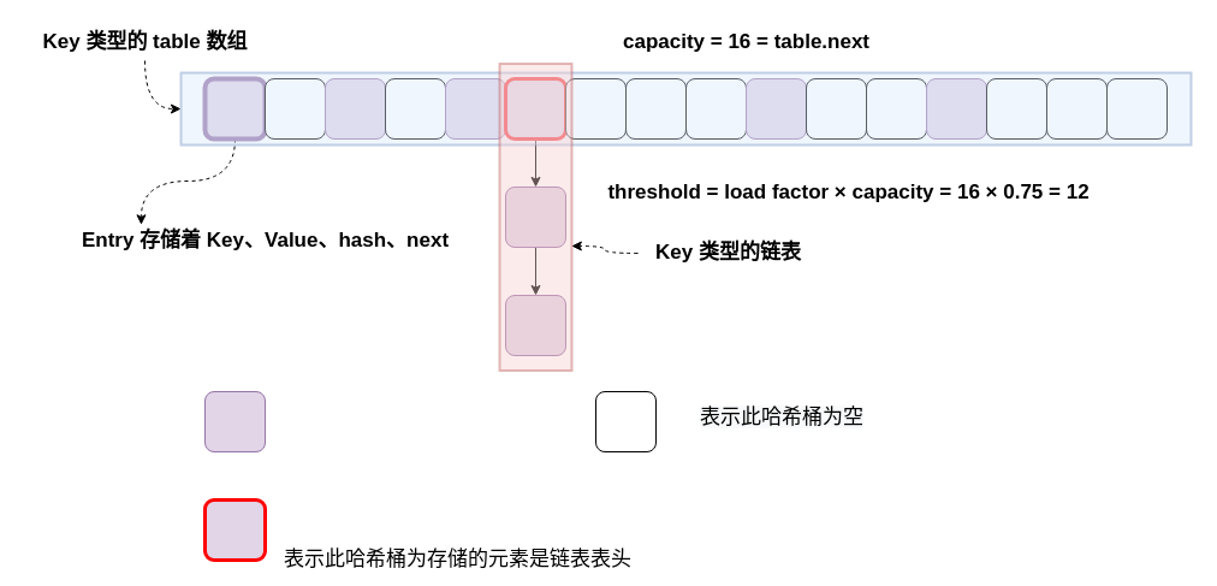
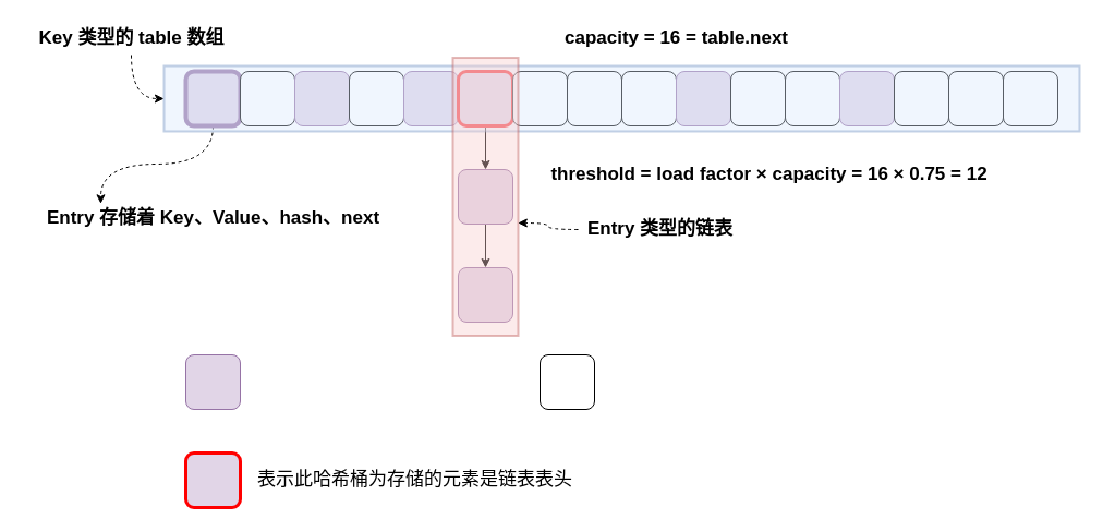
  <mxCell id="0" />
  <mxCell id="1" parent="0" />
  <mxCell id="2" style="edgeStyle=orthogonalEdgeStyle;rounded=0;orthogonalLoop=1;jettySize=auto;html=1;exitX=0.5;exitY=1;exitDx=0;exitDy=0;entryX=0.178;entryY=0.043;entryDx=0;entryDy=0;entryPerimeter=0;fontSize=17;curved=1;dashed=1;" edge="1" parent="1" source="3" target="26"><mxGeometry relative="1" as="geometry" /></mxCell>
  <mxCell id="3" value="" style="rounded=1;whiteSpace=wrap;html=1;strokeColor=#9673a6;strokeWidth=4;fillColor=#e1d5e7;" vertex="1" parent="1"><mxGeometry x="170" y="65" width="50" height="50" as="geometry" /></mxCell>
  <mxCell id="4" value="" style="rounded=1;whiteSpace=wrap;html=1;" vertex="1" parent="1"><mxGeometry x="220" y="65" width="50" height="50" as="geometry" /></mxCell>
  <mxCell id="5" value="" style="rounded=1;whiteSpace=wrap;html=1;fillColor=#e1d5e7;strokeColor=#9673a6;" vertex="1" parent="1"><mxGeometry x="270" y="65" width="50" height="50" as="geometry" /></mxCell>
  <mxCell id="6" value="" style="rounded=1;whiteSpace=wrap;html=1;" vertex="1" parent="1"><mxGeometry x="320" y="65" width="50" height="50" as="geometry" /></mxCell>
  <mxCell id="7" value="" style="rounded=1;whiteSpace=wrap;html=1;fillColor=#e1d5e7;strokeColor=#9673a6;" vertex="1" parent="1"><mxGeometry x="370" y="65" width="50" height="50" as="geometry" /></mxCell>
  <mxCell id="8" style="edgeStyle=orthogonalEdgeStyle;rounded=0;orthogonalLoop=1;jettySize=auto;html=1;exitX=0.5;exitY=1;exitDx=0;exitDy=0;entryX=0.5;entryY=0;entryDx=0;entryDy=0;fontSize=17;" edge="1" parent="1" source="9" target="24"><mxGeometry relative="1" as="geometry" /></mxCell>
  <mxCell id="9" value="" style="rounded=1;whiteSpace=wrap;html=1;labelBorderColor=default;strokeWidth=3;strokeColor=#FF0000;fillColor=#e1d5e7;" vertex="1" parent="1"><mxGeometry x="420" y="65" width="50" height="50" as="geometry" /></mxCell>
  <mxCell id="10" value="" style="rounded=1;whiteSpace=wrap;html=1;" vertex="1" parent="1"><mxGeometry x="470" y="65" width="50" height="50" as="geometry" /></mxCell>
  <mxCell id="11" value="" style="rounded=1;whiteSpace=wrap;html=1;" vertex="1" parent="1"><mxGeometry x="520" y="65" width="50" height="50" as="geometry" /></mxCell>
  <mxCell id="12" value="" style="rounded=1;whiteSpace=wrap;html=1;" vertex="1" parent="1"><mxGeometry x="570" y="65" width="50" height="50" as="geometry" /></mxCell>
  <mxCell id="13" value="" style="rounded=1;whiteSpace=wrap;html=1;fillColor=#e1d5e7;strokeColor=#9673a6;" vertex="1" parent="1"><mxGeometry x="620" y="65" width="50" height="50" as="geometry" /></mxCell>
  <mxCell id="14" value="" style="rounded=1;whiteSpace=wrap;html=1;" vertex="1" parent="1"><mxGeometry x="670" y="65" width="50" height="50" as="geometry" /></mxCell>
  <mxCell id="15" value="" style="rounded=1;whiteSpace=wrap;html=1;" vertex="1" parent="1"><mxGeometry x="720" y="65" width="50" height="50" as="geometry" /></mxCell>
  <mxCell id="16" value="" style="rounded=1;whiteSpace=wrap;html=1;fillColor=#e1d5e7;strokeColor=#9673a6;" vertex="1" parent="1"><mxGeometry x="770" y="65" width="50" height="50" as="geometry" /></mxCell>
  <mxCell id="17" value="" style="rounded=1;whiteSpace=wrap;html=1;" vertex="1" parent="1"><mxGeometry x="820" y="65" width="50" height="50" as="geometry" /></mxCell>
  <mxCell id="18" value="" style="rounded=1;whiteSpace=wrap;html=1;" vertex="1" parent="1"><mxGeometry x="870" y="65" width="50" height="50" as="geometry" /></mxCell>
  <mxCell id="19" value="" style="rounded=1;whiteSpace=wrap;html=1;" vertex="1" parent="1"><mxGeometry x="920" y="65" width="50" height="50" as="geometry" /></mxCell>
  <mxCell id="20" style="edgeStyle=orthogonalEdgeStyle;curved=1;rounded=0;orthogonalLoop=1;jettySize=auto;html=1;entryX=0;entryY=0.5;entryDx=0;entryDy=0;dashed=1;fontSize=17;" edge="1" parent="1" source="21" target="27"><mxGeometry relative="1" as="geometry" /></mxCell>
  <mxCell id="21" value="Key 类型的 table 数组" style="text;html=1;align=center;verticalAlign=middle;resizable=0;points=[];autosize=1;strokeColor=none;fillColor=none;fontSize=17;fontStyle=1" vertex="1" parent="1"><mxGeometry x="20" y="20" width="200" height="30" as="geometry" /></mxCell>
  <mxCell id="22" value="capacity = 16 = table.next" style="text;html=1;align=center;verticalAlign=middle;resizable=0;points=[];autosize=1;strokeColor=none;fillColor=none;fontSize=17;fontStyle=1" vertex="1" parent="1"><mxGeometry x="500" y="20" width="240" height="30" as="geometry" /></mxCell>
  <mxCell id="23" style="edgeStyle=orthogonalEdgeStyle;rounded=0;orthogonalLoop=1;jettySize=auto;html=1;exitX=0.5;exitY=1;exitDx=0;exitDy=0;entryX=0.5;entryY=0;entryDx=0;entryDy=0;fontSize=17;" edge="1" parent="1" source="24" target="25"><mxGeometry relative="1" as="geometry" /></mxCell>
  <mxCell id="24" value="" style="rounded=1;whiteSpace=wrap;html=1;fillColor=#e1d5e7;strokeColor=#9673a6;" vertex="1" parent="1"><mxGeometry x="420" y="155" width="50" height="50" as="geometry" /></mxCell>
  <mxCell id="25" value="" style="rounded=1;whiteSpace=wrap;html=1;fillColor=#e1d5e7;strokeColor=#9673a6;" vertex="1" parent="1"><mxGeometry x="420" y="245" width="50" height="50" as="geometry" /></mxCell>
- <mxCell id="26" value="Entry 存储着 Key、Value、hash、next" style="text;html=1;align=center;verticalAlign=middle;resizable=0;points=[];autosize=1;strokeColor=none;fillColor=none;fontSize=17;fontStyle=1" vertex="1" parent="1"><mxGeometry x="60" y="185" width="320" height="30" as="geometry" /></mxCell>
+ <mxCell id="26" value="Entry 存储着 Key、Value、hash、next" style="text;html=1;align=center;verticalAlign=middle;resizable=0;points=[];autosize=1;strokeColor=none;fillColor=none;fontSize=17;fontStyle=1" vertex="1" parent="1"><mxGeometry x="35" y="185" width="320" height="30" as="geometry" /></mxCell>
  <mxCell id="27" value="" style="rounded=0;whiteSpace=wrap;html=1;labelBorderColor=default;fontSize=17;strokeColor=#6c8ebf;strokeWidth=2;labelBackgroundColor=none;fillColor=#dae8fc;opacity=40;" vertex="1" parent="1"><mxGeometry x="150" y="60" width="840" height="60" as="geometry" /></mxCell>
  <mxCell id="28" value="" style="rounded=0;whiteSpace=wrap;html=1;labelBackgroundColor=none;labelBorderColor=default;fontSize=17;strokeColor=#b85450;strokeWidth=2;opacity=40;fillColor=#f8cecc;" vertex="1" parent="1"><mxGeometry x="415" y="52.5" width="60" height="255" as="geometry" /></mxCell>
  <mxCell id="29" style="edgeStyle=orthogonalEdgeStyle;curved=1;rounded=0;orthogonalLoop=1;jettySize=auto;html=1;entryX=0.997;entryY=0.594;entryDx=0;entryDy=0;entryPerimeter=0;dashed=1;fontSize=17;" edge="1" parent="1" source="30" target="28"><mxGeometry relative="1" as="geometry" /></mxCell>
- <mxCell id="30" value="Key 类型的链表" style="text;html=1;align=center;verticalAlign=middle;resizable=0;points=[];autosize=1;strokeColor=none;fillColor=none;fontSize=17;fontStyle=1" vertex="1" parent="1"><mxGeometry x="530" y="195" width="150" height="30" as="geometry" /></mxCell>
+ <mxCell id="30" value="Entry 类型的链表" style="text;html=1;align=center;verticalAlign=middle;resizable=0;points=[];autosize=1;strokeColor=none;fillColor=none;fontSize=17;fontStyle=1" vertex="1" parent="1"><mxGeometry x="530" y="195" width="150" height="30" as="geometry" /></mxCell>
  <mxCell id="31" value="threshold = load factor × capacity = 16 × 0.75 = 12" style="text;html=1;align=center;verticalAlign=middle;resizable=0;points=[];autosize=1;strokeColor=none;fillColor=none;fontSize=17;fontStyle=1" vertex="1" parent="1"><mxGeometry x="495" y="145" width="420" height="30" as="geometry" /></mxCell>
  <mxCell id="32" value="" style="rounded=1;whiteSpace=wrap;html=1;fillColor=#e1d5e7;strokeColor=#9673a6;" vertex="1" parent="1"><mxGeometry x="170" y="325" width="50" height="50" as="geometry" /></mxCell>
  <mxCell id="33" value="" style="rounded=1;whiteSpace=wrap;html=1;" vertex="1" parent="1"><mxGeometry x="495" y="325" width="50" height="50" as="geometry" /></mxCell>
- <mxCell id="34" value="&lt;span style=&quot;color: rgb(0, 0, 0); font-family: Helvetica; font-size: 17px; font-style: normal; font-variant-ligatures: normal; font-variant-caps: normal; font-weight: 400; letter-spacing: normal; orphans: 2; text-align: center; text-indent: 0px; text-transform: none; widows: 2; word-spacing: 0px; -webkit-text-stroke-width: 0px; background-color: rgb(248, 249, 250); text-decoration-thickness: initial; text-decoration-style: initial; text-decoration-color: initial; float: none; display: inline !important;&quot;&gt;表示此哈希桶为空&lt;/span&gt;" style="text;whiteSpace=wrap;html=1;fontSize=17;" vertex="1" parent="1"><mxGeometry x="580" y="330" width="230" height="40" as="geometry" /></mxCell>
  <mxCell id="35" value="" style="rounded=1;whiteSpace=wrap;html=1;labelBorderColor=default;strokeWidth=3;strokeColor=#FF0000;fillColor=#e1d5e7;" vertex="1" parent="1"><mxGeometry x="170" y="415" width="50" height="50" as="geometry" /></mxCell>
- <mxCell id="36" value="表示此哈希桶为存储的元素是链表表头" style="text;html=1;align=center;verticalAlign=middle;resizable=0;points=[];autosize=1;strokeColor=none;fillColor=none;fontSize=17;" vertex="1" parent="1"><mxGeometry x="230" y="450" width="300" height="30" as="geometry" /></mxCell>
+ <mxCell id="36" value="表示此哈希桶为存储的元素是链表表头" style="text;html=1;align=center;verticalAlign=middle;resizable=0;points=[];autosize=1;strokeColor=none;fillColor=none;fontSize=17;" vertex="1" parent="1"><mxGeometry x="230" y="425" width="300" height="30" as="geometry" /></mxCell>
